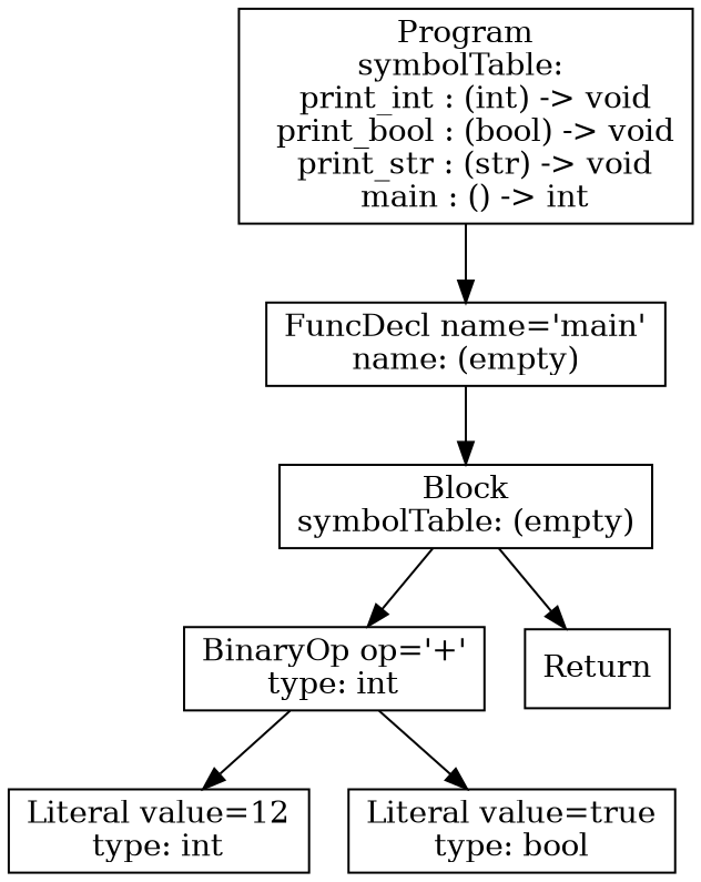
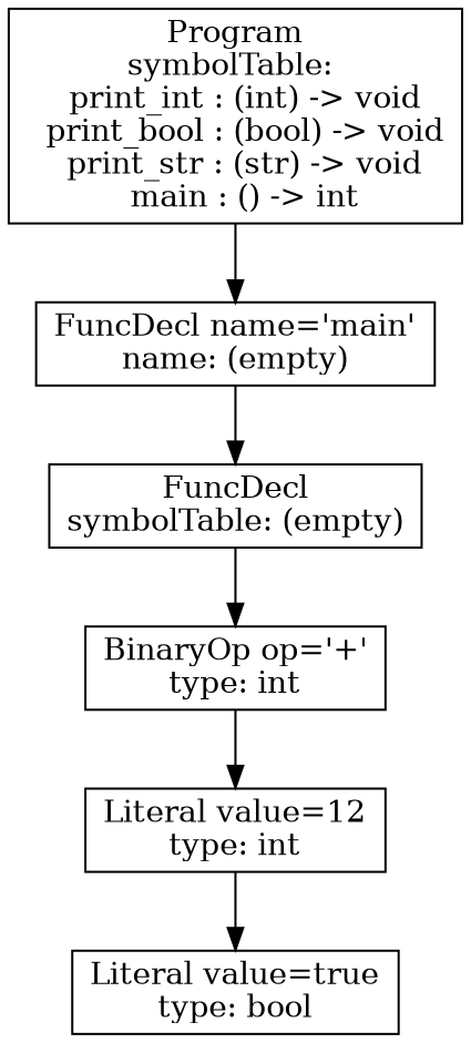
  digraph {
    node [shape=box]
    n1 [label="Literal value=12\ntype: int"]
    n2 [label="Literal value=true\ntype: bool"]
    n3 [label="BinaryOp op='+'\ntype: int"]
-   n4 [label=Return]
-   n5 [label="Block\nsymbolTable: (empty)"]
+   n5 [label="FuncDecl\nsymbolTable: (empty)"]
    n6 [label="FuncDecl name='main'\nname: (empty)"]
    n7 [label="Program\nsymbolTable: \n  print_int : (int) -> void\n  print_bool : (bool) -> void\n  print_str : (str) -> void\n  main : () -> int"]
    n3 -> n1
-   n3 -> n2
+   n1 -> n2
    n5 -> n3
-   n5 -> n4
    n6 -> n5
    n7 -> n6
  }
